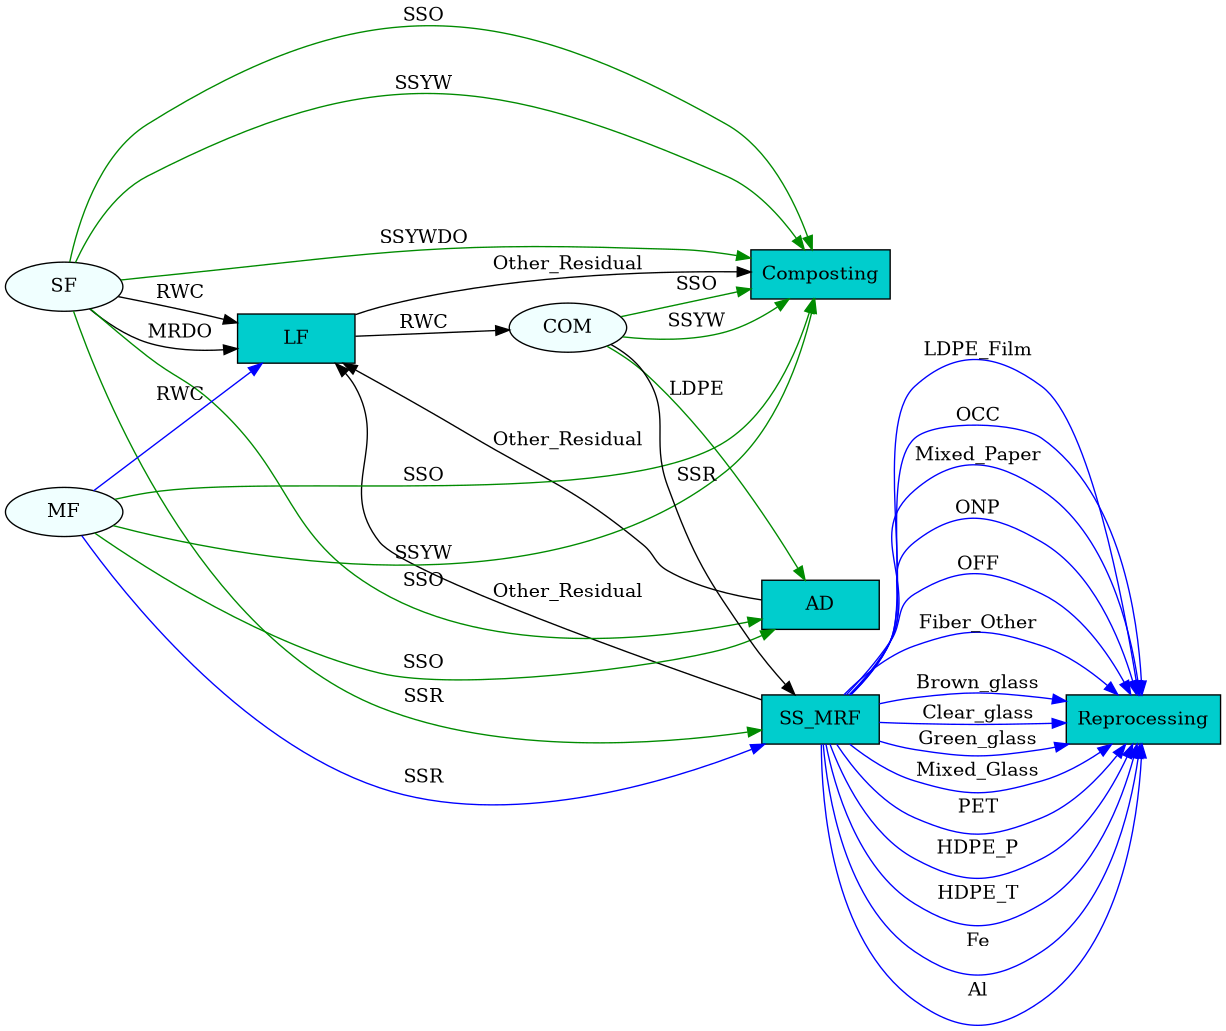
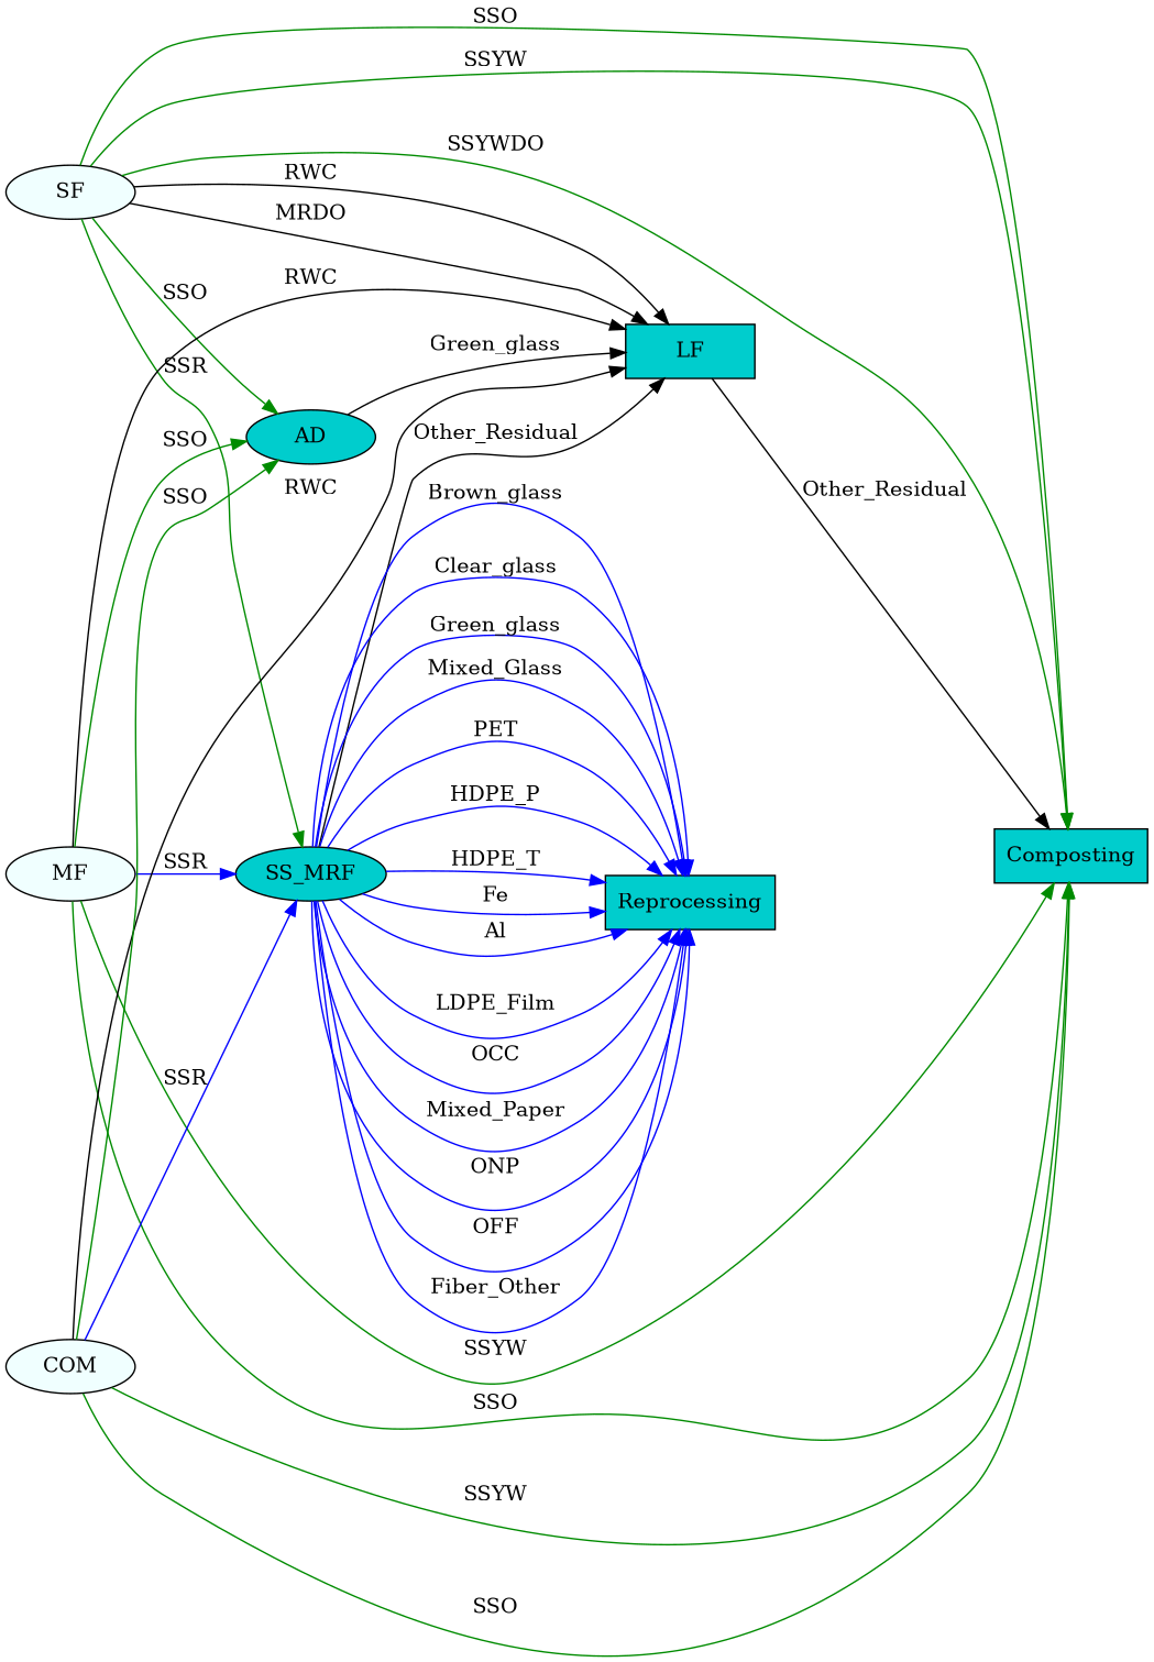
  digraph {
    rankdir=LR
    node [fillcolor=cyan3 shape=rectangle style=filled]
    edge [color=blue]
    LF [width=1.2]
    Composting [width=1.2]
-   AD [width=1.2]
-   SS_MRF [width=1.2]
+   AD [shape=ellipse width=1.2]
+   SS_MRF [shape=ellipse width=1.2]
    Reprocessing [width=1.2]
    SF [fillcolor=azure shape=oval width=1.2]
    MF [fillcolor=azure shape=oval width=1.2]
    COM [fillcolor=azure shape=oval width=1.2]
    LF -> Composting [color=black label=Other_Residual]
-   AD -> LF [color=black label=Other_Residual]
+   AD -> LF [color=black label=Green_glass]
    SS_MRF -> LF [color=black label=Other_Residual]
    SS_MRF -> Reprocessing [label=LDPE_Film]
    SS_MRF -> Reprocessing [label=OCC]
    SS_MRF -> Reprocessing [label=Mixed_Paper]
    SS_MRF -> Reprocessing [label=ONP]
    SS_MRF -> Reprocessing [label=OFF]
    SS_MRF -> Reprocessing [label=Fiber_Other]
    SS_MRF -> Reprocessing [label=Brown_glass]
    SS_MRF -> Reprocessing [label=Clear_glass]
    SS_MRF -> Reprocessing [label=Green_glass]
    SS_MRF -> Reprocessing [label=Mixed_Glass]
    SS_MRF -> Reprocessing [label=PET]
    SS_MRF -> Reprocessing [label=HDPE_P]
    SS_MRF -> Reprocessing [label=HDPE_T]
    SS_MRF -> Reprocessing [label=Fe]
    SS_MRF -> Reprocessing [label=Al]
    SF -> LF [color=black label=RWC]
    SF -> LF [color=black label=MRDO]
    SF -> Composting [color=green4 label=SSO]
    SF -> Composting [color=green4 label=SSYW]
    SF -> Composting [color=green4 label=SSYWDO]
    SF -> AD [color=green4 label=SSO]
    SF -> SS_MRF [color=green4 label=SSR]
-   MF -> LF [label=RWC]
+   MF -> LF [color=black label=RWC]
    MF -> Composting [color=green4 label=SSO]
    MF -> Composting [color=green4 label=SSYW]
    MF -> AD [color=green4 label=SSO]
    MF -> SS_MRF [label=SSR]
-   LF -> COM [color=black label=RWC]
+   COM -> LF [color=black label=RWC]
    COM -> Composting [color=green4 label=SSO]
    COM -> Composting [color=green4 label=SSYW]
-   COM -> AD [color=green4 label=LDPE]
-   COM -> SS_MRF [color=black label=SSR]
+   COM -> AD [color=green4 label=SSO]
+   COM -> SS_MRF [label=SSR]
  }
